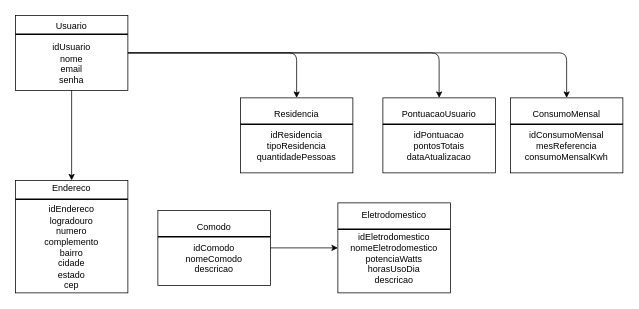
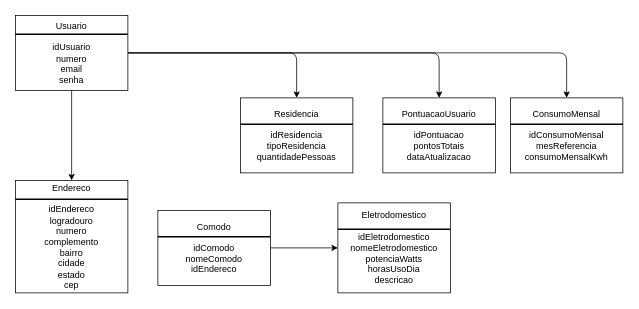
  <mxCell id="0" />
  <mxCell id="1" parent="0" />
- <mxCell id="2" value="Usuario&lt;br&gt;&lt;br&gt;idUsuario&lt;br&gt;nome&lt;br&gt;email&lt;br&gt;senha" style="rounded=0;whiteSpace=wrap;html=1;strokeColor=black;fillColor=none;" parent="1" vertex="1"><mxGeometry x="20" y="20" width="150" height="100" as="geometry" /></mxCell>
+ <mxCell id="2" value="Usuario&lt;br&gt;&lt;br&gt;idUsuario&lt;br&gt;numero&lt;br&gt;email&lt;br&gt;senha" style="rounded=0;whiteSpace=wrap;html=1;strokeColor=black;fillColor=none;" parent="1" vertex="1"><mxGeometry x="20" y="20" width="150" height="100" as="geometry" /></mxCell>
  <mxCell id="3" value="Endereco&lt;br&gt;&lt;br&gt;idEndereco&lt;br&gt;logradouro&lt;br&gt;numero&lt;br&gt;complemento&lt;br&gt;bairro&lt;br&gt;cidade&lt;br&gt;estado&lt;br&gt;cep" style="rounded=0;whiteSpace=wrap;html=1;strokeColor=black;fillColor=none;" parent="1" vertex="1"><mxGeometry x="20" y="240" width="150" height="150" as="geometry" /></mxCell>
  <mxCell id="4" value="" style="edgeStyle=orthogonalEdgeStyle;strokeColor=black;" parent="1" source="2" target="3" edge="1"><mxGeometry relative="1" as="geometry" /></mxCell>
  <mxCell id="5" value="Residencia&lt;br&gt;&lt;br&gt;idResidencia&lt;br&gt;tipoResidencia&lt;br&gt;quantidadePessoas" style="rounded=0;whiteSpace=wrap;html=1;strokeColor=black;fillColor=none;" parent="1" vertex="1"><mxGeometry x="320" y="130" width="150" height="100" as="geometry" /></mxCell>
  <mxCell id="6" value="" style="edgeStyle=orthogonalEdgeStyle;strokeColor=black;" parent="1" source="2" target="5" edge="1"><mxGeometry relative="1" as="geometry" /></mxCell>
- <mxCell id="7" value="Comodo&lt;br&gt;&lt;br&gt;idComodo&lt;br&gt;nomeComodo&lt;br&gt;descricao" style="rounded=0;whiteSpace=wrap;html=1;strokeColor=black;fillColor=none;" parent="1" vertex="1"><mxGeometry x="210" y="280" width="150" height="100" as="geometry" /></mxCell>
+ <mxCell id="7" value="Comodo&lt;br&gt;&lt;br&gt;idComodo&lt;br&gt;nomeComodo&lt;br&gt;idEndereco" style="rounded=0;whiteSpace=wrap;html=1;strokeColor=black;fillColor=none;" parent="1" vertex="1"><mxGeometry x="210" y="280" width="150" height="100" as="geometry" /></mxCell>
  <mxCell id="8" value="PontuacaoUsuario&lt;br&gt;&lt;br&gt;idPontuacao&lt;br&gt;pontosTotais&lt;br&gt;dataAtualizacao" style="rounded=0;whiteSpace=wrap;html=1;strokeColor=black;fillColor=none;" parent="1" vertex="1"><mxGeometry x="510" y="130" width="150" height="100" as="geometry" /></mxCell>
  <mxCell id="9" value="" style="edgeStyle=orthogonalEdgeStyle;strokeColor=black;" parent="1" source="2" target="8" edge="1"><mxGeometry relative="1" as="geometry" /></mxCell>
  <mxCell id="10" value="Eletrodomestico&lt;br&gt;&lt;br&gt;idEletrodomestico&lt;br&gt;nomeEletrodomestico&lt;br&gt;potenciaWatts&lt;br&gt;horasUsoDia&lt;br&gt;descricao" style="rounded=0;whiteSpace=wrap;html=1;strokeColor=black;fillColor=none;" parent="1" vertex="1"><mxGeometry x="450" y="270" width="150" height="120" as="geometry" /></mxCell>
  <mxCell id="11" value="" style="edgeStyle=orthogonalEdgeStyle;strokeColor=black;" parent="1" source="7" target="10" edge="1"><mxGeometry relative="1" as="geometry" /></mxCell>
  <mxCell id="12" value="ConsumoMensal&lt;br&gt;&lt;br&gt;idConsumoMensal&lt;br&gt;mesReferencia&lt;br&gt;consumoMensalKwh" style="rounded=0;whiteSpace=wrap;html=1;strokeColor=black;fillColor=none;" parent="1" vertex="1"><mxGeometry x="680" y="130" width="150" height="100" as="geometry" /></mxCell>
  <mxCell id="13" value="" style="edgeStyle=orthogonalEdgeStyle;strokeColor=black;" parent="1" source="2" target="12" edge="1"><mxGeometry relative="1" as="geometry" /></mxCell>
  <mxCell id="14" value="" style="line;strokeWidth=2;html=1;" vertex="1" parent="1"><mxGeometry x="20" y="40" width="150" height="10" as="geometry" /></mxCell>
  <mxCell id="15" value="" style="line;strokeWidth=2;html=1;" vertex="1" parent="1"><mxGeometry x="20" y="260" width="150" height="10" as="geometry" /></mxCell>
  <mxCell id="16" value="" style="line;strokeWidth=2;html=1;" vertex="1" parent="1"><mxGeometry x="210" y="310" width="150" height="10" as="geometry" /></mxCell>
  <mxCell id="17" value="" style="line;strokeWidth=2;html=1;" vertex="1" parent="1"><mxGeometry x="450" y="300" width="150" height="10" as="geometry" /></mxCell>
  <mxCell id="18" value="" style="line;strokeWidth=2;html=1;" vertex="1" parent="1"><mxGeometry x="320" y="160" width="150" height="10" as="geometry" /></mxCell>
  <mxCell id="19" value="" style="line;strokeWidth=2;html=1;" vertex="1" parent="1"><mxGeometry x="510" y="160" width="150" height="10" as="geometry" /></mxCell>
  <mxCell id="20" value="" style="line;strokeWidth=2;html=1;" vertex="1" parent="1"><mxGeometry x="680" y="160" width="150" height="10" as="geometry" /></mxCell>
